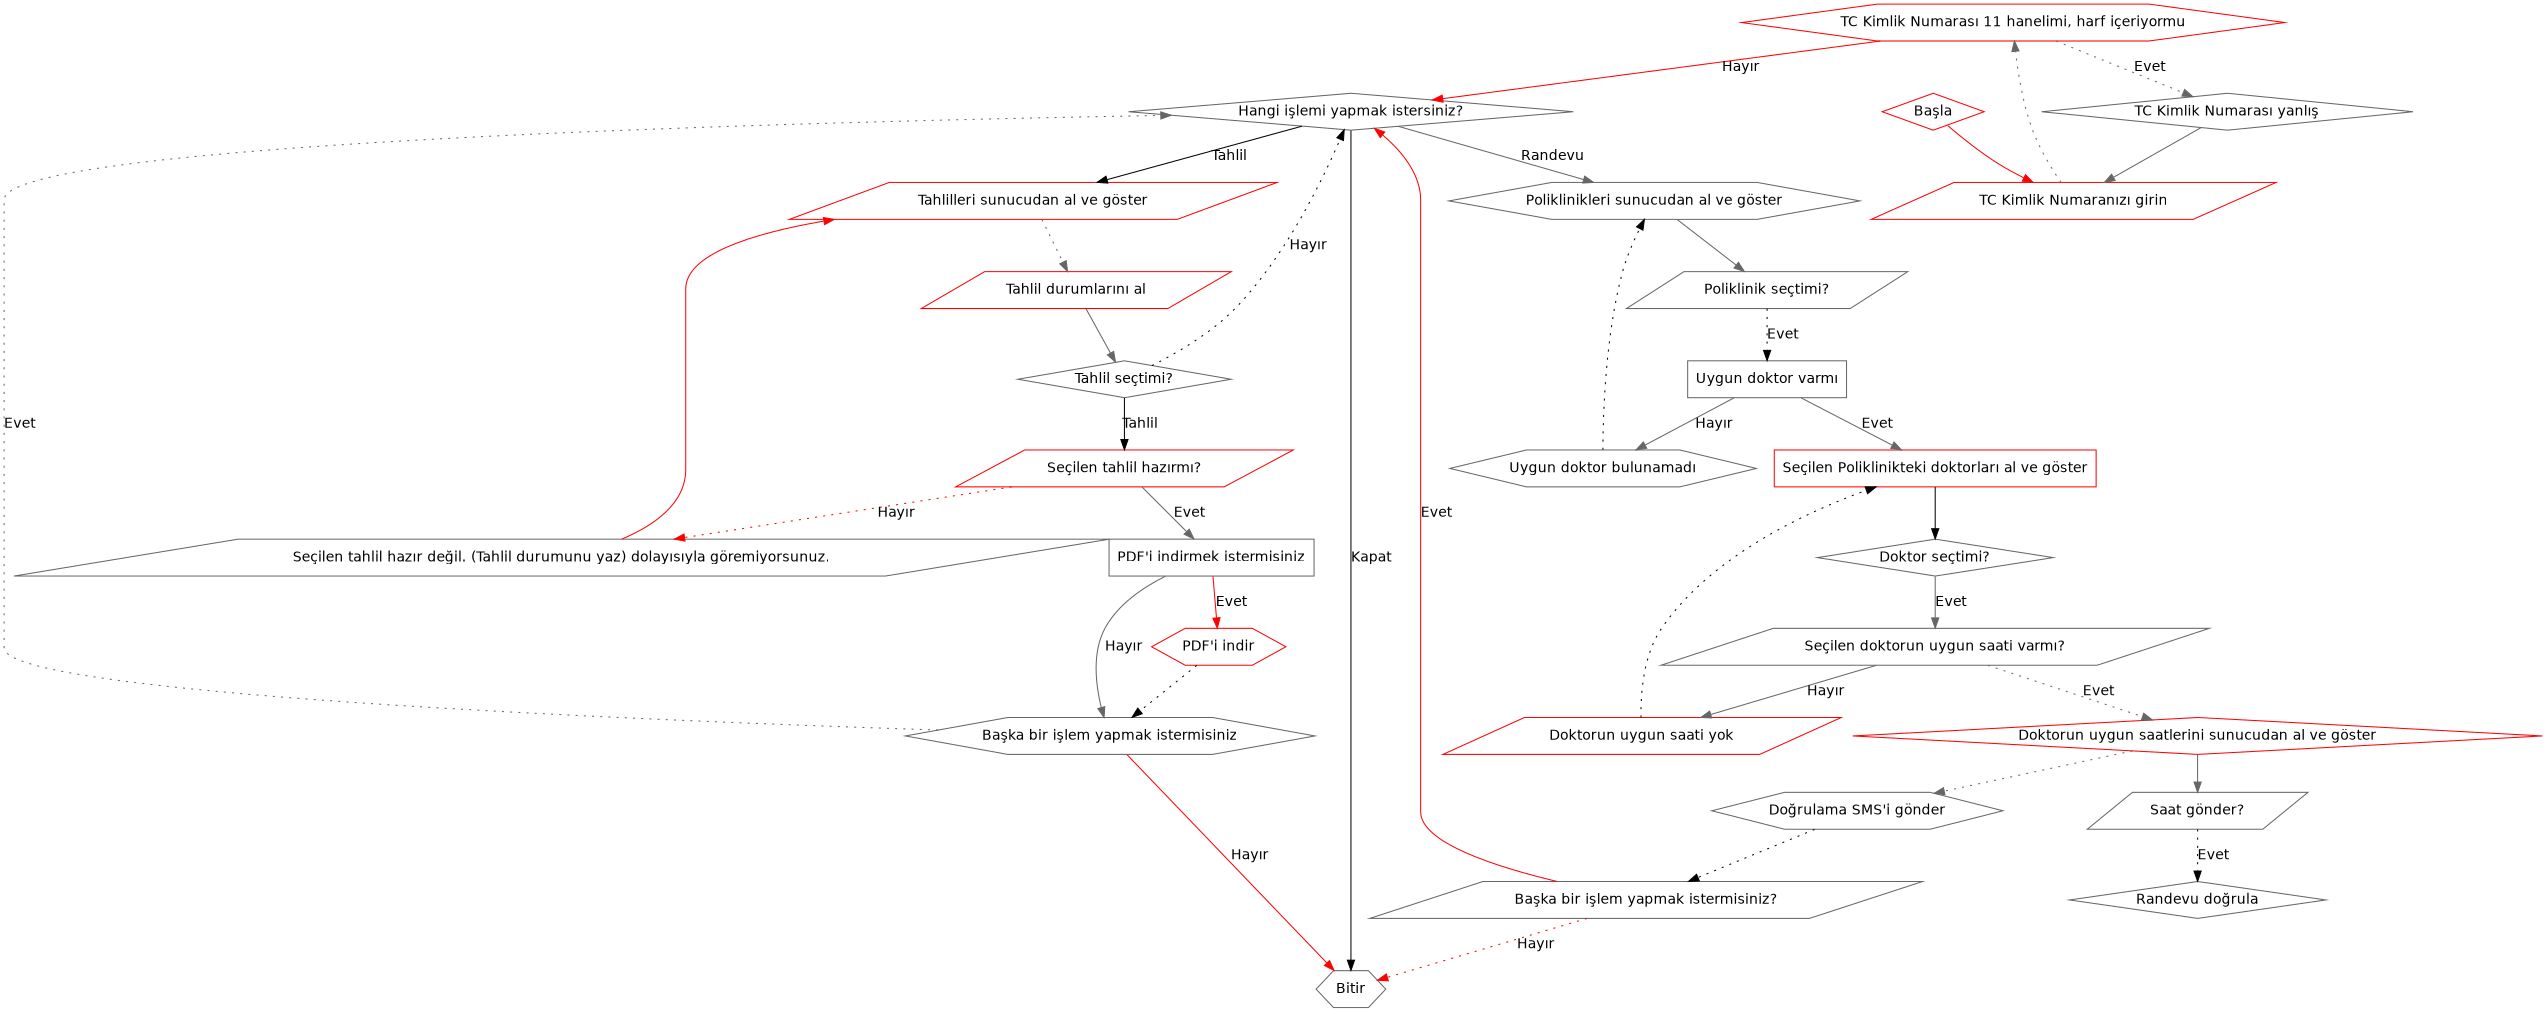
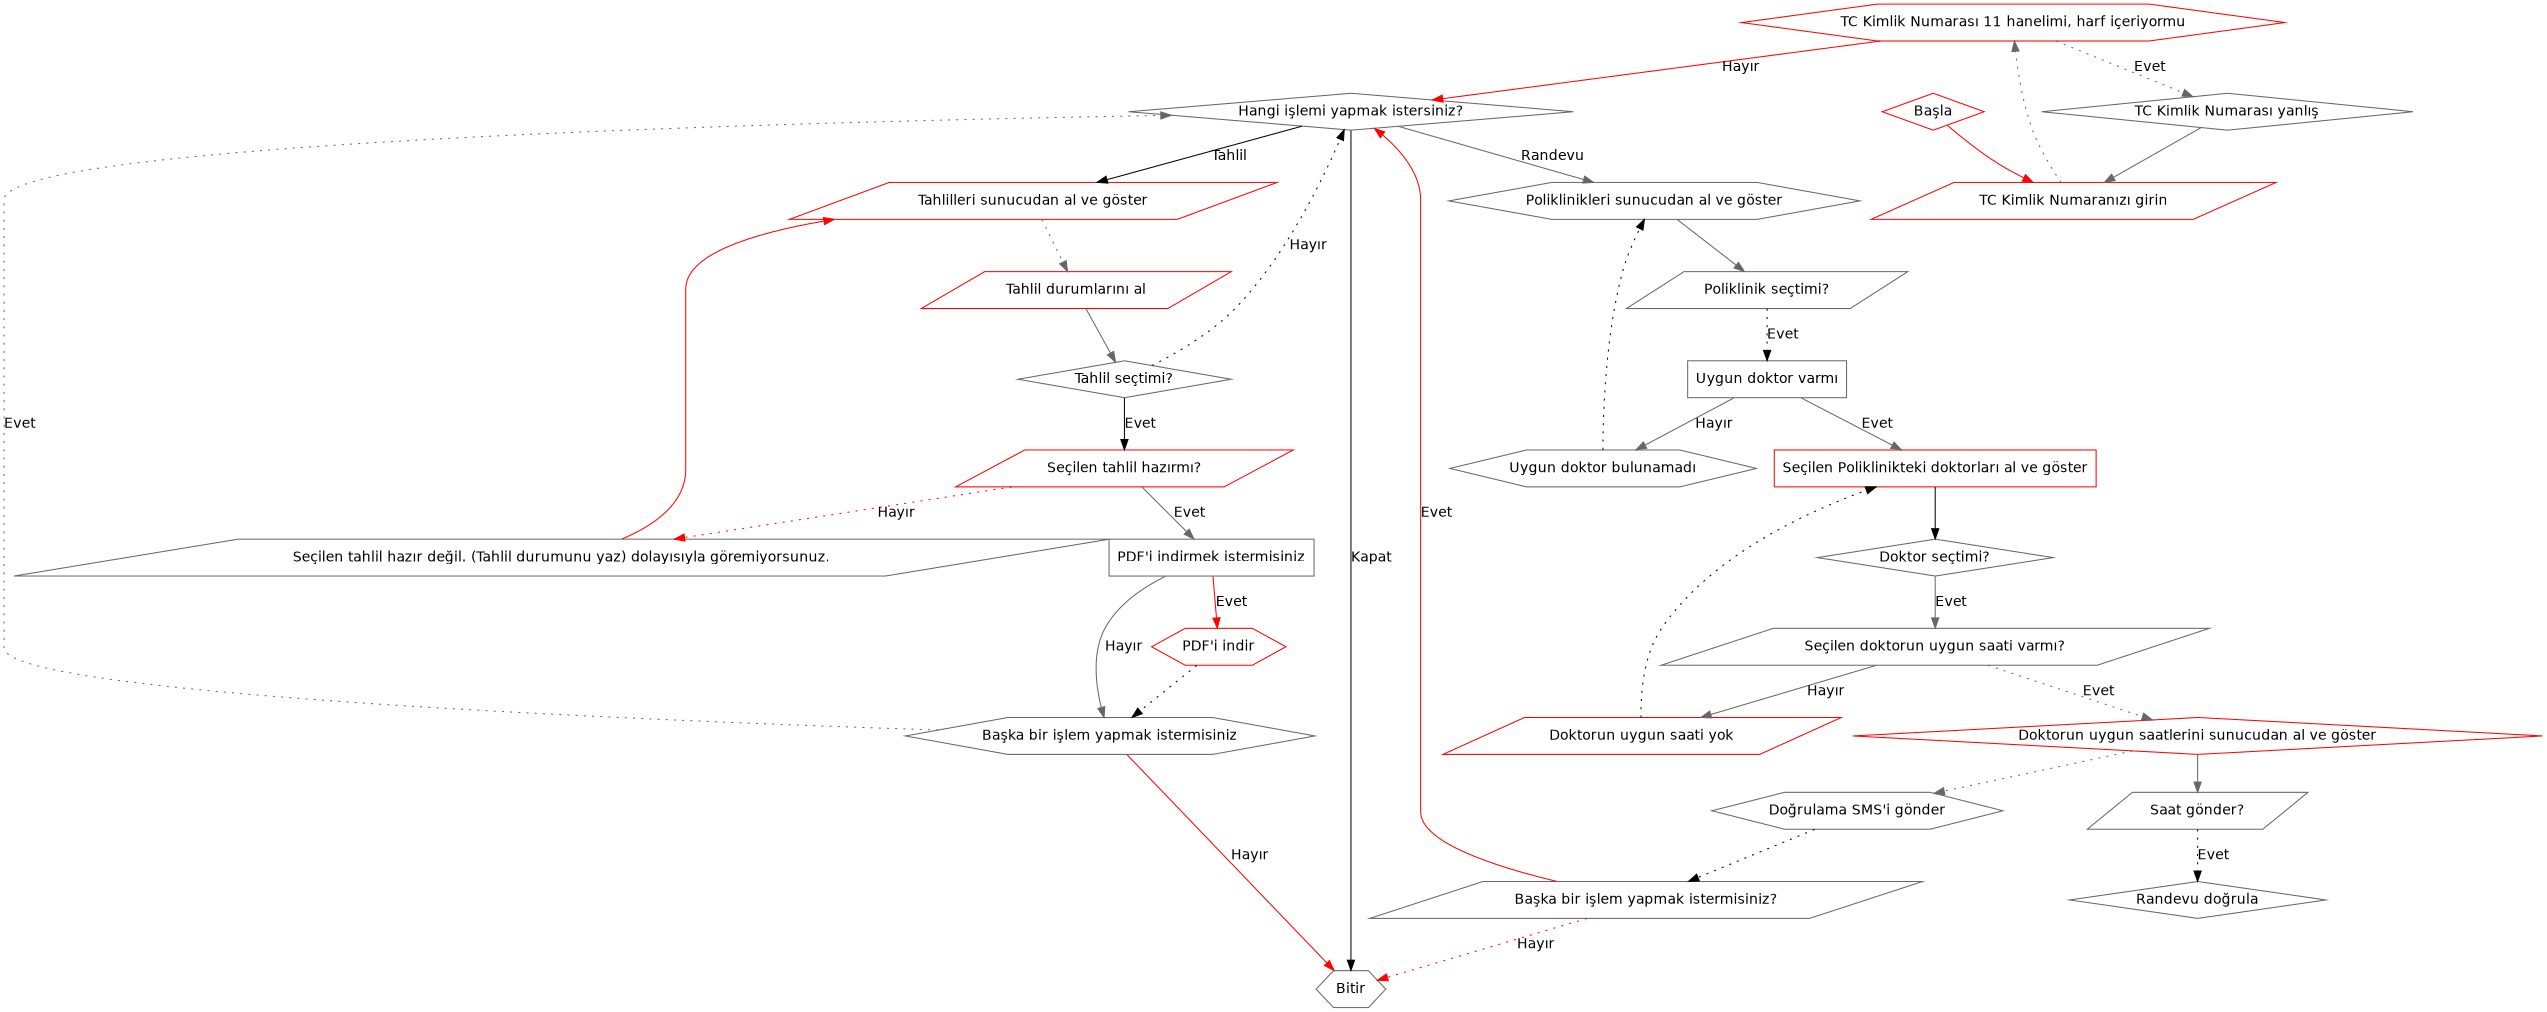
  digraph {
    fontname="DejaVu Sans"
    node [color=gray40 fontname="DejaVu Sans" shape=parallelogram]
    edge [color=gray40 fontname="DejaVu Sans" style=solid]
    n1 [label="Hangi işlemi yapmak istersiniz?" shape=diamond]
    n2 [label=Bitir shape=hexagon]
    n3 [label="Poliklinikleri sunucudan al ve göster" shape=hexagon]
    n4 [label="Poliklinik seçtimi?"]
    n5 [color=red label="Seçilen Poliklinikteki doktorları al ve göster" shape=box]
    n6 [label="Doktor seçtimi?" shape=diamond]
    n7 [label="Uygun doktor varmı" shape=box]
    n8 [label="Uygun doktor bulunamadı" shape=hexagon]
    n9 [label="Seçilen doktorun uygun saati varmı?"]
    n10 [color=red label="Doktorun uygun saatlerini sunucudan al ve göster" shape=diamond]
    n11 [color=red label="Doktorun uygun saati yok"]
    n12 [label="Saat gönder?"]
    n13 [label="Randevu doğrula" shape=diamond]
    n14 [label="Doğrulama SMS'i gönder" shape=hexagon]
    n15 [label="Başka bir işlem yapmak istermisiniz?"]
    n16 [color=red label="Tahlilleri sunucudan al ve göster"]
    n17 [color=red label="Tahlil durumlarını al"]
    n18 [label="Tahlil seçtimi?" shape=diamond]
    n19 [color=red label="Seçilen tahlil hazırmı?"]
    n20 [label="PDF'i indirmek istermisiniz" shape=box]
    n21 [label="Seçilen tahlil hazır değil. (Tahlil durumunu yaz) dolayısıyla göremiyorsunuz."]
    n22 [color=red label="PDF'i indir" shape=hexagon]
    n23 [label="Başka bir işlem yapmak istermisiniz" shape=hexagon]
    n24 [color=red label="Başla" shape=diamond]
    n25 [color=red label="TC Kimlik Numaranızı girin"]
    n26 [color=red label="TC Kimlik Numarası 11 hanelimi, harf içeriyormu" shape=hexagon]
    n27 [label="TC Kimlik Numarası yanlış" shape=diamond]
    subgraph sub_1 {
      n1
      n2
      n3
      n4
      n5
      n6
      n7
      n8
      n9
      n10
      n11
      n12
      n13
      n14
      n15
    }
    subgraph sub_2 {
      n1
      n2
      n16
      n17
      n18
      n19
      n20
      n21
      n22
      n23
    }
    n1 -> n2 [color=black label=Kapat]
    n1 -> n3 [label=Randevu]
    n1 -> n16 [color=black label=Tahlil]
    n3 -> n4
    n4 -> n7 [color=black label=Evet style=dotted]
    n5 -> n6 [color=black]
    n6 -> n9 [label=Evet]
    n7 -> n5 [label=Evet]
    n7 -> n8 [label="Hayır"]
    n8 -> n3 [color=black style=dotted]
    n9 -> n10 [label=Evet style=dotted]
    n9 -> n11 [label="Hayır"]
    n10 -> n12
    n10 -> n14 [style=dotted]
    n11 -> n5 [color=black style=dotted]
    n12 -> n13 [color=black label=Evet style=dotted]
    n14 -> n15 [color=black style=dotted]
    n15 -> n1 [color=red label=Evet]
    n15 -> n2 [color=red label="Hayır" style=dotted]
    n16 -> n17 [style=dotted]
    n17 -> n18
    n18 -> n1 [color=black label="Hayır" style=dotted]
-   n18 -> n19 [color=black label=Tahlil]
+   n18 -> n19 [color=black label=Evet]
    n19 -> n20 [label=Evet]
    n19 -> n21 [color=red label="Hayır" style=dotted]
    n20 -> n22 [color=red label=Evet]
    n20 -> n23 [label="Hayır"]
    n21 -> n16 [color=red]
    n22 -> n23 [color=black style=dotted]
    n23 -> n1 [label=Evet style=dotted]
    n23 -> n2 [color=red label="Hayır"]
    n24 -> n25 [color=red]
    n25 -> n26 [style=dotted]
    n26 -> n1 [color=red label="Hayır"]
    n26 -> n27 [label=Evet style=dotted]
    n27 -> n25
  }
